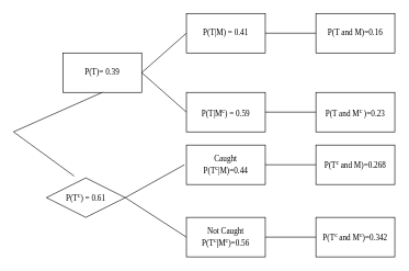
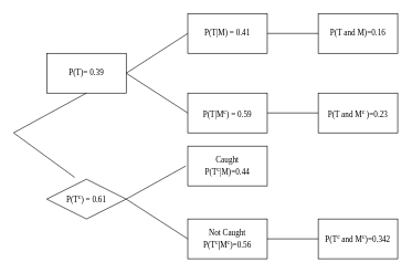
  <mxCell id="0" />
  <mxCell id="1" parent="0" />
  <mxCell id="2" value="&lt;font style=&quot;font-size: 12px&quot;&gt;&lt;span style=&quot;line-height: 107% ; font-family: &amp;#34;times new roman&amp;#34; , serif&quot;&gt;P(T&lt;span style=&quot;line-height: 107% ; font-family: &amp;#34;times new roman&amp;#34; , serif&quot;&gt;&lt;sup&gt;c&lt;/sup&gt;&lt;/span&gt;&lt;/span&gt;&lt;span style=&quot;line-height: 107%&quot;&gt;&lt;font face=&quot;Times New Roman, serif&quot;&gt;) = &lt;/font&gt;&lt;font face=&quot;times new roman, serif&quot;&gt;0.61&lt;/font&gt;&lt;/span&gt;&lt;/font&gt;" style="rhombus;whiteSpace=wrap;html=1;" vertex="1" parent="1"><mxGeometry x="70" y="270" width="120" height="60" as="geometry" /></mxCell>
- <mxCell id="3" value="&lt;font style=&quot;font-size: 12px&quot;&gt;&lt;font face=&quot;Times New Roman&quot;&gt;P(T&lt;/font&gt;&lt;span style=&quot;line-height: 107% ; font-family: &amp;#34;times new roman&amp;#34; , serif&quot;&gt;)= 0.39&lt;/span&gt;&lt;/font&gt;&lt;font face=&quot;Times New Roman&quot;&gt;&lt;br&gt;&lt;/font&gt;" style="rounded=0;whiteSpace=wrap;html=1;" vertex="1" parent="1"><mxGeometry x="95" y="80" width="120" height="60" as="geometry" /></mxCell>
+ <mxCell id="3" value="&lt;font style=&quot;font-size: 12px&quot;&gt;&lt;font face=&quot;Times New Roman&quot;&gt;P(T&lt;/font&gt;&lt;span style=&quot;line-height: 107% ; font-family: &amp;#34;times new roman&amp;#34; , serif&quot;&gt;)= 0.39&lt;/span&gt;&lt;/font&gt;&lt;font face=&quot;Times New Roman&quot;&gt;&lt;br&gt;&lt;/font&gt;" style="rounded=0;whiteSpace=wrap;html=1;" vertex="1" parent="1"><mxGeometry x="70" y="80" width="120" height="60" as="geometry" /></mxCell>
  <mxCell id="4" value="&lt;font face=&quot;Times New Roman&quot;&gt;P(T|M) = 0.41&lt;br&gt;&lt;/font&gt;" style="rounded=0;whiteSpace=wrap;html=1;" vertex="1" parent="1"><mxGeometry x="283" y="20" width="120" height="60" as="geometry" /></mxCell>
  <mxCell id="5" value="&lt;font style=&quot;font-size: 12px&quot;&gt;&lt;font face=&quot;Times New Roman&quot;&gt;P(T&lt;/font&gt;&lt;font face=&quot;Times New Roman, serif&quot;&gt;|M&lt;/font&gt;&lt;span style=&quot;line-height: 12.84px ; font-family: &amp;#34;times new roman&amp;#34; , serif&quot;&gt;&lt;sup&gt;c&lt;/sup&gt;&lt;/span&gt;&lt;font face=&quot;Times New Roman, serif&quot;&gt;) = 0.59&lt;/font&gt;&lt;/font&gt;&lt;font face=&quot;Times New Roman&quot;&gt;&lt;br&gt;&lt;/font&gt;" style="rounded=0;whiteSpace=wrap;html=1;" vertex="1" parent="1"><mxGeometry x="283" y="140" width="120" height="60" as="geometry" /></mxCell>
  <mxCell id="6" value="&lt;font style=&quot;font-size: 12px&quot;&gt;&lt;font face=&quot;Times New Roman&quot;&gt;Caught&lt;br&gt;P(T&lt;/font&gt;&lt;span style=&quot;line-height: 12.84px ; font-family: &amp;#34;times new roman&amp;#34; , serif&quot;&gt;&lt;sup&gt;c&lt;/sup&gt;&lt;/span&gt;&lt;font face=&quot;Times New Roman&quot;&gt;|&lt;/font&gt;&lt;font face=&quot;times new roman, serif&quot;&gt;M&lt;/font&gt;&lt;/font&gt;&lt;font face=&quot;Times New Roman&quot;&gt;&lt;font style=&quot;font-size: 12px&quot;&gt;)=0.44&lt;/font&gt;&lt;br&gt;&lt;/font&gt;" style="rounded=0;whiteSpace=wrap;html=1;" vertex="1" parent="1"><mxGeometry x="283" y="220" width="120" height="60" as="geometry" /></mxCell>
  <mxCell id="7" value="&lt;font face=&quot;Times New Roman&quot;&gt;Not Caught&lt;br&gt;P(T&lt;/font&gt;&lt;span style=&quot;line-height: 12.84px ; font-family: &amp;#34;times new roman&amp;#34; , serif&quot;&gt;&lt;sup&gt;c&lt;/sup&gt;&lt;/span&gt;&lt;font face=&quot;Times New Roman, serif&quot;&gt;&lt;b&gt;|&lt;/b&gt;M&lt;/font&gt;&lt;sup style=&quot;font-family: &amp;#34;times new roman&amp;#34; , serif&quot;&gt;c&lt;/sup&gt;&lt;font face=&quot;Times New Roman, serif&quot;&gt;)=0.56&lt;/font&gt;&lt;font face=&quot;Times New Roman&quot;&gt;&lt;br&gt;&lt;/font&gt;" style="rounded=0;whiteSpace=wrap;html=1;" vertex="1" parent="1"><mxGeometry x="283" y="330" width="120" height="60" as="geometry" /></mxCell>
  <mxCell id="8" value="&lt;font face=&quot;Times New Roman&quot;&gt;P(T and M)=0.16&lt;/font&gt;" style="rounded=0;whiteSpace=wrap;html=1;" vertex="1" parent="1"><mxGeometry x="480" y="20" width="120" height="60" as="geometry" /></mxCell>
  <mxCell id="9" value="&lt;font face=&quot;Times New Roman&quot;&gt;P(T and M&lt;/font&gt;&lt;span style=&quot;line-height: 12.84px ; font-family: &amp;#34;times new roman&amp;#34; , serif&quot;&gt;&lt;sup&gt;c&amp;nbsp;&lt;/sup&gt;&lt;/span&gt;&lt;font face=&quot;Times New Roman&quot;&gt;)=0.23&lt;/font&gt;" style="rounded=0;whiteSpace=wrap;html=1;" vertex="1" parent="1"><mxGeometry x="480" y="140" width="120" height="60" as="geometry" /></mxCell>
- <mxCell id="10" value="&lt;font face=&quot;Times New Roman&quot;&gt;P(T&lt;/font&gt;&lt;sup style=&quot;font-family: &amp;#34;times new roman&amp;#34; , serif&quot;&gt;c&amp;nbsp;&lt;/sup&gt;&lt;font face=&quot;Times New Roman&quot;&gt;and M)=0.268&lt;/font&gt;" style="rounded=0;whiteSpace=wrap;html=1;" vertex="1" parent="1"><mxGeometry x="480" y="220" width="120" height="60" as="geometry" /></mxCell>
  <mxCell id="11" value="&lt;font face=&quot;Times New Roman&quot;&gt;P(T&lt;/font&gt;&lt;sup style=&quot;font-family: &amp;#34;times new roman&amp;#34; , serif&quot;&gt;c&amp;nbsp;&lt;/sup&gt;&lt;font face=&quot;Times New Roman&quot;&gt;and M&lt;/font&gt;&lt;span style=&quot;line-height: 12.84px ; font-family: &amp;#34;times new roman&amp;#34; , serif&quot;&gt;&lt;sup&gt;c&lt;/sup&gt;&lt;/span&gt;&lt;font face=&quot;Times New Roman&quot;&gt;)=0.342&lt;/font&gt;" style="rounded=0;whiteSpace=wrap;html=1;" vertex="1" parent="1"><mxGeometry x="480" y="330" width="120" height="60" as="geometry" /></mxCell>
  <mxCell id="12" value="" style="endArrow=none;html=1;entryX=0.5;entryY=1;entryDx=0;entryDy=0;" edge="1" parent="1" target="3"><mxGeometry width="50" height="50" relative="1" as="geometry"><mxPoint x="20" y="200" as="sourcePoint" /><mxPoint x="90" y="160" as="targetPoint" /></mxGeometry></mxCell>
  <mxCell id="13" value="" style="endArrow=none;html=1;entryX=0.352;entryY=-0.047;entryDx=0;entryDy=0;entryPerimeter=0;" edge="1" parent="1" target="2"><mxGeometry width="50" height="50" relative="1" as="geometry"><mxPoint x="20" y="200" as="sourcePoint" /><mxPoint x="140" y="190" as="targetPoint" /></mxGeometry></mxCell>
  <mxCell id="14" value="" style="endArrow=none;html=1;exitX=1;exitY=0.5;exitDx=0;exitDy=0;entryX=0;entryY=0.5;entryDx=0;entryDy=0;" edge="1" parent="1" source="3" target="4"><mxGeometry width="50" height="50" relative="1" as="geometry"><mxPoint x="220" y="130" as="sourcePoint" /><mxPoint x="270" y="80" as="targetPoint" /></mxGeometry></mxCell>
  <mxCell id="15" value="" style="endArrow=none;html=1;exitX=1;exitY=0.5;exitDx=0;exitDy=0;entryX=0;entryY=0.5;entryDx=0;entryDy=0;" edge="1" parent="1" source="3" target="5"><mxGeometry width="50" height="50" relative="1" as="geometry"><mxPoint x="230" y="150" as="sourcePoint" /><mxPoint x="280" y="100" as="targetPoint" /></mxGeometry></mxCell>
  <mxCell id="16" value="" style="endArrow=none;html=1;exitX=1;exitY=0.5;exitDx=0;exitDy=0;" edge="1" parent="1" source="2"><mxGeometry width="50" height="50" relative="1" as="geometry"><mxPoint x="220" y="290" as="sourcePoint" /><mxPoint x="280" y="250" as="targetPoint" /></mxGeometry></mxCell>
  <mxCell id="17" value="" style="endArrow=none;html=1;exitX=1;exitY=0.5;exitDx=0;exitDy=0;entryX=0;entryY=0.5;entryDx=0;entryDy=0;" edge="1" parent="1" source="2" target="7"><mxGeometry width="50" height="50" relative="1" as="geometry"><mxPoint x="240" y="350" as="sourcePoint" /><mxPoint x="290" y="300" as="targetPoint" /></mxGeometry></mxCell>
  <mxCell id="18" value="" style="endArrow=none;html=1;entryX=1;entryY=0.5;entryDx=0;entryDy=0;exitX=0;exitY=0.5;exitDx=0;exitDy=0;" edge="1" parent="1" source="8" target="4"><mxGeometry width="50" height="50" relative="1" as="geometry"><mxPoint x="40" y="460" as="sourcePoint" /><mxPoint x="90" y="410" as="targetPoint" /></mxGeometry></mxCell>
  <mxCell id="19" value="" style="endArrow=none;html=1;entryX=1;entryY=0.5;entryDx=0;entryDy=0;exitX=0;exitY=0.5;exitDx=0;exitDy=0;" edge="1" parent="1" source="9" target="5"><mxGeometry width="50" height="50" relative="1" as="geometry"><mxPoint x="40" y="460" as="sourcePoint" /><mxPoint x="90" y="410" as="targetPoint" /></mxGeometry></mxCell>
- <mxCell id="20" value="" style="endArrow=none;html=1;entryX=1;entryY=0.5;entryDx=0;entryDy=0;exitX=0;exitY=0.5;exitDx=0;exitDy=0;" edge="1" parent="1" source="10" target="6"><mxGeometry width="50" height="50" relative="1" as="geometry"><mxPoint x="40" y="460" as="sourcePoint" /><mxPoint x="90" y="410" as="targetPoint" /></mxGeometry></mxCell>
  <mxCell id="21" value="" style="endArrow=none;html=1;exitX=1;exitY=0.5;exitDx=0;exitDy=0;entryX=0;entryY=0.5;entryDx=0;entryDy=0;" edge="1" parent="1" source="7" target="11"><mxGeometry width="50" height="50" relative="1" as="geometry"><mxPoint x="40" y="460" as="sourcePoint" /><mxPoint x="90" y="410" as="targetPoint" /></mxGeometry></mxCell>
